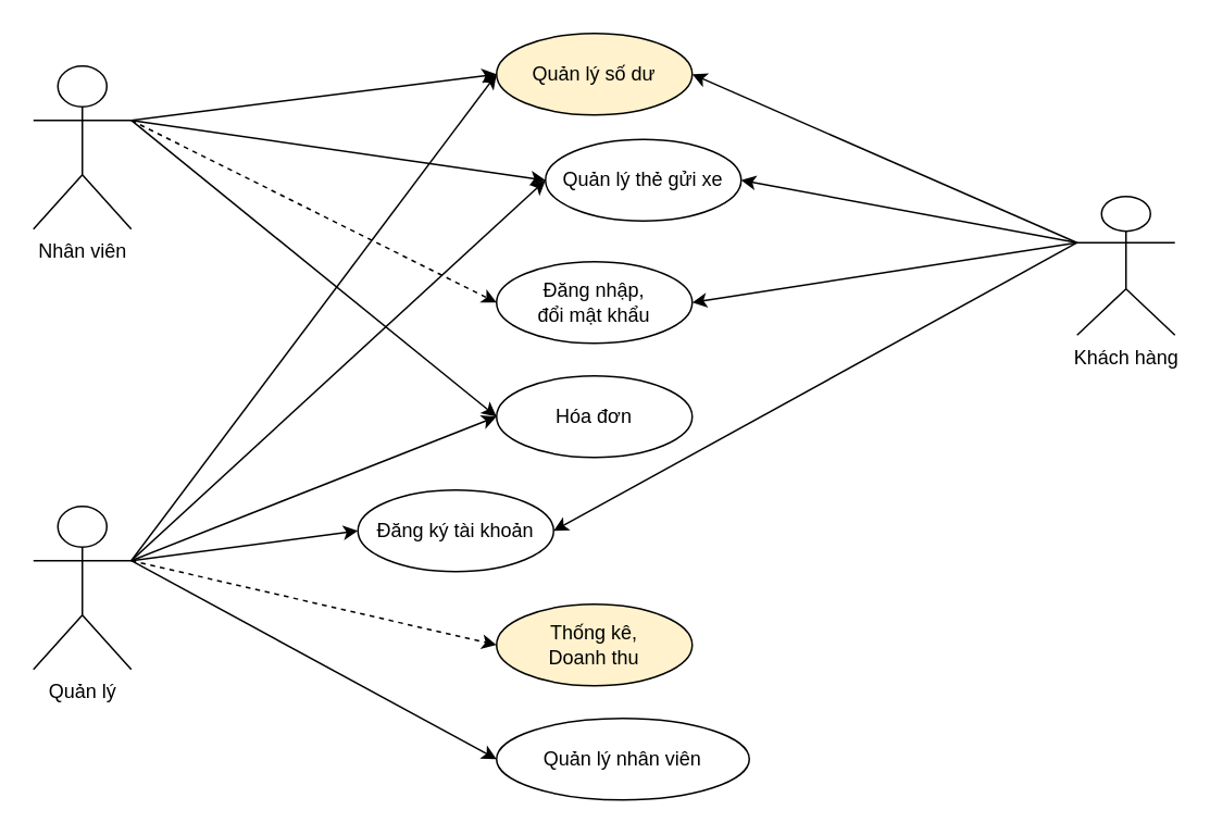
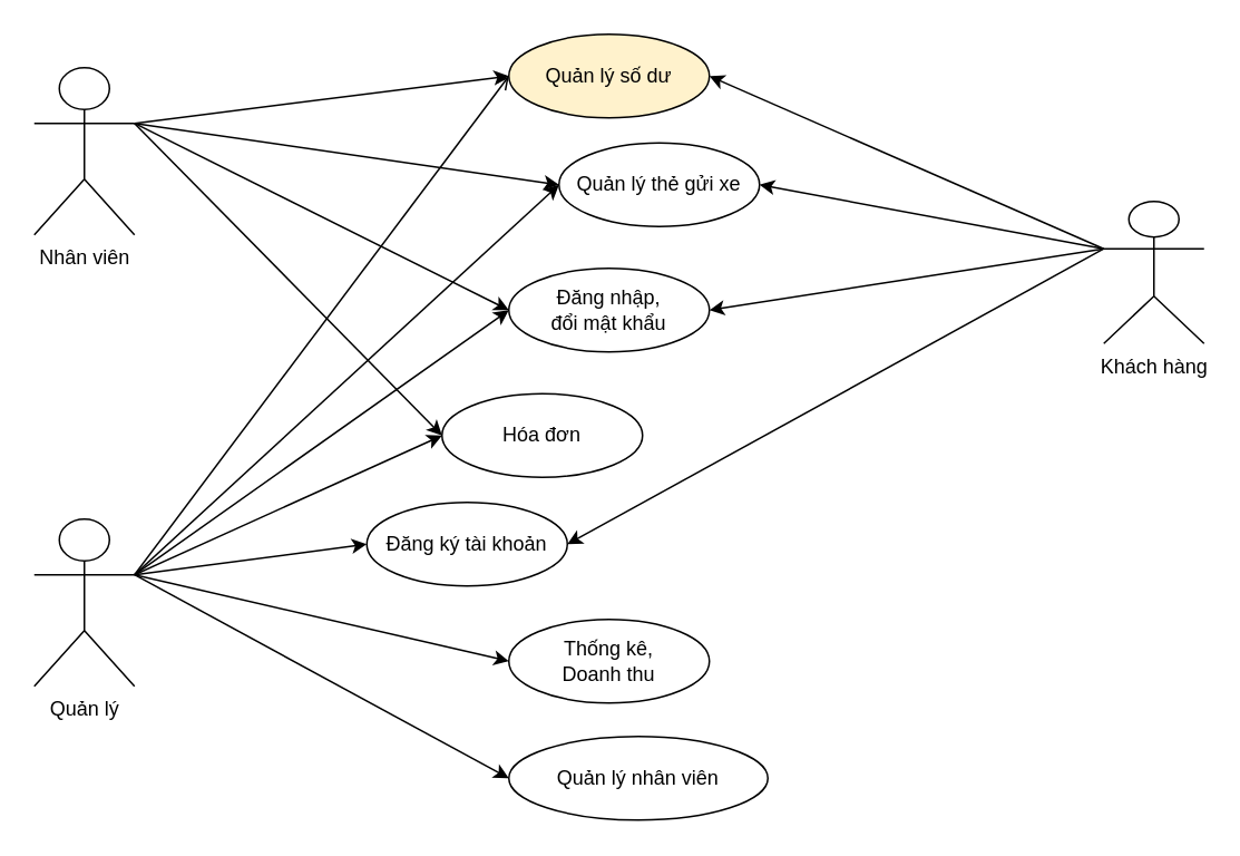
  <mxCell id="0" />
  <mxCell id="1" parent="0" />
  <mxCell id="2" value="Quản lý thẻ gửi xe" style="ellipse;whiteSpace=wrap;html=1;" parent="1" vertex="1"><mxGeometry x="334" y="85" width="120" height="50" as="geometry" /></mxCell>
  <mxCell id="3" value="Đăng nhập,&lt;br&gt;đổi mật khẩu" style="ellipse;whiteSpace=wrap;html=1;" parent="1" vertex="1"><mxGeometry x="304" y="160" width="120" height="50" as="geometry" /></mxCell>
- <mxCell id="4" value="Thống kê, &lt;br&gt;Doanh thu" style="ellipse;whiteSpace=wrap;html=1;fillColor=#fff2cc;" parent="1" vertex="1"><mxGeometry x="304" y="370" width="120" height="50" as="geometry" /></mxCell>
+ <mxCell id="4" value="Thống kê, &lt;br&gt;Doanh thu" style="ellipse;whiteSpace=wrap;html=1;" parent="1" vertex="1"><mxGeometry x="304" y="370" width="120" height="50" as="geometry" /></mxCell>
  <mxCell id="5" value="Quản lý nhân viên" style="ellipse;whiteSpace=wrap;html=1;" parent="1" vertex="1"><mxGeometry x="304" y="440" width="155" height="50" as="geometry" /></mxCell>
  <mxCell id="6" value="Đăng ký tài khoản" style="ellipse;whiteSpace=wrap;html=1;" parent="1" vertex="1"><mxGeometry x="219" y="300" width="120" height="50" as="geometry" /></mxCell>
  <mxCell id="7" value="Quản lý" style="shape=umlActor;verticalLabelPosition=bottom;verticalAlign=top;html=1;outlineConnect=0;" parent="1" vertex="1"><mxGeometry x="20" y="310" width="60" height="100" as="geometry" /></mxCell>
  <mxCell id="8" value="Nhân viên" style="shape=umlActor;verticalLabelPosition=bottom;verticalAlign=top;html=1;outlineConnect=0;" parent="1" vertex="1"><mxGeometry x="20" y="40" width="60" height="100" as="geometry" /></mxCell>
  <mxCell id="9" value="Khách hàng" style="shape=umlActor;verticalLabelPosition=bottom;verticalAlign=top;html=1;outlineConnect=0;" parent="1" vertex="1"><mxGeometry x="660" y="120" width="60" height="85" as="geometry" /></mxCell>
  <mxCell id="10" style="edgeStyle=orthogonalEdgeStyle;rounded=0;orthogonalLoop=1;jettySize=auto;html=1;exitX=0.5;exitY=1;exitDx=0;exitDy=0;" parent="1" source="4" target="4" edge="1"><mxGeometry relative="1" as="geometry" /></mxCell>
  <mxCell id="11" value="" style="endArrow=classic;html=1;rounded=0;exitX=0;exitY=0.333;exitDx=0;exitDy=0;exitPerimeter=0;entryX=1;entryY=0.5;entryDx=0;entryDy=0;" parent="1" source="9" target="3" edge="1"><mxGeometry width="50" height="50" relative="1" as="geometry"><mxPoint x="670" y="248" as="sourcePoint" /><mxPoint x="434" y="125" as="targetPoint" /></mxGeometry></mxCell>
  <mxCell id="12" value="" style="endArrow=classic;html=1;rounded=0;exitX=0;exitY=0.333;exitDx=0;exitDy=0;exitPerimeter=0;entryX=1;entryY=0.5;entryDx=0;entryDy=0;" parent="1" source="9" target="2" edge="1"><mxGeometry width="50" height="50" relative="1" as="geometry"><mxPoint x="340" y="330" as="sourcePoint" /><mxPoint x="390" y="280" as="targetPoint" /></mxGeometry></mxCell>
  <mxCell id="13" value="Quản lý số dư" style="ellipse;whiteSpace=wrap;html=1;fillColor=#fff2cc;" parent="1" vertex="1"><mxGeometry x="304" y="20" width="120" height="50" as="geometry" /></mxCell>
  <mxCell id="14" value="" style="endArrow=classic;html=1;rounded=0;exitX=0;exitY=0.333;exitDx=0;exitDy=0;exitPerimeter=0;entryX=1;entryY=0.5;entryDx=0;entryDy=0;" parent="1" source="9" target="13" edge="1"><mxGeometry width="50" height="50" relative="1" as="geometry"><mxPoint x="340" y="330" as="sourcePoint" /><mxPoint x="390" y="280" as="targetPoint" /></mxGeometry></mxCell>
- <mxCell id="16" value="" style="endArrow=classic;html=1;rounded=0;exitX=1;exitY=0.333;exitDx=0;exitDy=0;exitPerimeter=0;entryX=0;entryY=0.5;entryDx=0;entryDy=0;dashed=1;" parent="1" source="7" target="4" edge="1"><mxGeometry width="50" height="50" relative="1" as="geometry"><mxPoint x="80" y="113" as="sourcePoint" /><mxPoint x="314" y="265" as="targetPoint" /></mxGeometry></mxCell>
+ <mxCell id="15" value="" style="endArrow=classic;html=1;rounded=0;exitX=1;exitY=0.333;exitDx=0;exitDy=0;exitPerimeter=0;entryX=0;entryY=0.5;entryDx=0;entryDy=0;" parent="1" source="7" target="3" edge="1"><mxGeometry width="50" height="50" relative="1" as="geometry"><mxPoint x="340" y="330" as="sourcePoint" /><mxPoint x="390" y="280" as="targetPoint" /></mxGeometry></mxCell>
+ <mxCell id="16" value="" style="endArrow=classic;html=1;rounded=0;exitX=1;exitY=0.333;exitDx=0;exitDy=0;exitPerimeter=0;entryX=0;entryY=0.5;entryDx=0;entryDy=0;" parent="1" source="7" target="4" edge="1"><mxGeometry width="50" height="50" relative="1" as="geometry"><mxPoint x="80" y="113" as="sourcePoint" /><mxPoint x="314" y="265" as="targetPoint" /></mxGeometry></mxCell>
  <mxCell id="17" value="" style="endArrow=classic;html=1;rounded=0;exitX=1;exitY=0.333;exitDx=0;exitDy=0;exitPerimeter=0;entryX=0;entryY=0.5;entryDx=0;entryDy=0;" parent="1" source="7" target="5" edge="1"><mxGeometry width="50" height="50" relative="1" as="geometry"><mxPoint x="80" y="113" as="sourcePoint" /><mxPoint x="314" y="335" as="targetPoint" /></mxGeometry></mxCell>
  <mxCell id="18" value="" style="endArrow=classic;html=1;rounded=0;exitX=0;exitY=0.333;exitDx=0;exitDy=0;exitPerimeter=0;entryX=1;entryY=0.5;entryDx=0;entryDy=0;" parent="1" source="9" target="6" edge="1"><mxGeometry width="50" height="50" relative="1" as="geometry"><mxPoint x="340" y="330" as="sourcePoint" /><mxPoint x="390" y="280" as="targetPoint" /></mxGeometry></mxCell>
  <mxCell id="19" value="" style="endArrow=classic;html=1;rounded=0;exitX=1;exitY=0.333;exitDx=0;exitDy=0;exitPerimeter=0;entryX=0;entryY=0.5;entryDx=0;entryDy=0;" parent="1" source="8" target="24" edge="1"><mxGeometry width="50" height="50" relative="1" as="geometry"><mxPoint x="80" y="333" as="sourcePoint" /><mxPoint x="260" y="480" as="targetPoint" /></mxGeometry></mxCell>
- <mxCell id="20" value="" style="endArrow=classic;html=1;rounded=0;exitX=1;exitY=0.333;exitDx=0;exitDy=0;exitPerimeter=0;entryX=0;entryY=0.5;entryDx=0;entryDy=0;dashed=1;" parent="1" source="8" target="3" edge="1"><mxGeometry width="50" height="50" relative="1" as="geometry"><mxPoint x="70" y="103" as="sourcePoint" /><mxPoint x="304" y="465" as="targetPoint" /></mxGeometry></mxCell>
+ <mxCell id="20" value="" style="endArrow=classic;html=1;rounded=0;exitX=1;exitY=0.333;exitDx=0;exitDy=0;exitPerimeter=0;entryX=0;entryY=0.5;entryDx=0;entryDy=0;" parent="1" source="8" target="3" edge="1"><mxGeometry width="50" height="50" relative="1" as="geometry"><mxPoint x="70" y="103" as="sourcePoint" /><mxPoint x="304" y="465" as="targetPoint" /></mxGeometry></mxCell>
  <mxCell id="21" value="" style="endArrow=classic;html=1;rounded=0;entryX=0;entryY=0.5;entryDx=0;entryDy=0;exitX=1;exitY=0.333;exitDx=0;exitDy=0;exitPerimeter=0;" parent="1" source="8" target="2" edge="1"><mxGeometry width="50" height="50" relative="1" as="geometry"><mxPoint x="620" y="410" as="sourcePoint" /><mxPoint x="390" y="280" as="targetPoint" /></mxGeometry></mxCell>
  <mxCell id="22" value="" style="endArrow=classic;html=1;rounded=0;exitX=1;exitY=0.333;exitDx=0;exitDy=0;exitPerimeter=0;entryX=0;entryY=0.5;entryDx=0;entryDy=0;" parent="1" source="7" target="2" edge="1"><mxGeometry width="50" height="50" relative="1" as="geometry"><mxPoint x="340" y="330" as="sourcePoint" /><mxPoint x="390" y="280" as="targetPoint" /></mxGeometry></mxCell>
  <mxCell id="23" value="" style="endArrow=classic;html=1;rounded=0;exitX=1;exitY=0.333;exitDx=0;exitDy=0;exitPerimeter=0;entryX=0;entryY=0.5;entryDx=0;entryDy=0;" parent="1" source="7" target="6" edge="1"><mxGeometry width="50" height="50" relative="1" as="geometry"><mxPoint x="340" y="330" as="sourcePoint" /><mxPoint x="390" y="280" as="targetPoint" /></mxGeometry></mxCell>
- <mxCell id="24" value="Hóa đơn" style="ellipse;whiteSpace=wrap;html=1;" parent="1" vertex="1"><mxGeometry x="304" y="230" width="120" height="50" as="geometry" /></mxCell>
+ <mxCell id="24" value="Hóa đơn" style="ellipse;whiteSpace=wrap;html=1;" parent="1" vertex="1"><mxGeometry x="264" y="235" width="120" height="50" as="geometry" /></mxCell>
  <mxCell id="25" value="" style="endArrow=classic;html=1;rounded=0;exitX=1;exitY=0.333;exitDx=0;exitDy=0;exitPerimeter=0;entryX=0;entryY=0.5;entryDx=0;entryDy=0;" parent="1" source="7" target="24" edge="1"><mxGeometry width="50" height="50" relative="1" as="geometry"><mxPoint x="90" y="293" as="sourcePoint" /><mxPoint x="314" y="265" as="targetPoint" /></mxGeometry></mxCell>
  <mxCell id="26" value="" style="endArrow=classic;html=1;rounded=0;entryX=0;entryY=0.5;entryDx=0;entryDy=0;exitX=1;exitY=0.333;exitDx=0;exitDy=0;exitPerimeter=0;" edge="1" parent="1" source="8" target="13"><mxGeometry width="50" height="50" relative="1" as="geometry"><mxPoint x="90" y="83" as="sourcePoint" /><mxPoint x="314" y="125" as="targetPoint" /></mxGeometry></mxCell>
- <mxCell id="27" value="" style="endArrow=classic;html=1;rounded=0;entryX=0;entryY=0.5;entryDx=0;entryDy=0;exitX=1;exitY=0.333;exitDx=0;exitDy=0;exitPerimeter=0;" edge="1" parent="1" source="7" target="13"><mxGeometry width="50" height="50" relative="1" as="geometry"><mxPoint x="90" y="83" as="sourcePoint" /><mxPoint x="314" y="55" as="targetPoint" /></mxGeometry></mxCell>
+ <mxCell id="27" value="" style="endArrow=open;html=1;rounded=0;entryX=0;entryY=0.5;entryDx=0;entryDy=0;exitX=1;exitY=0.333;exitDx=0;exitDy=0;exitPerimeter=0;" edge="1" parent="1" source="7" target="13"><mxGeometry width="50" height="50" relative="1" as="geometry"><mxPoint x="90" y="83" as="sourcePoint" /><mxPoint x="314" y="55" as="targetPoint" /></mxGeometry></mxCell>
